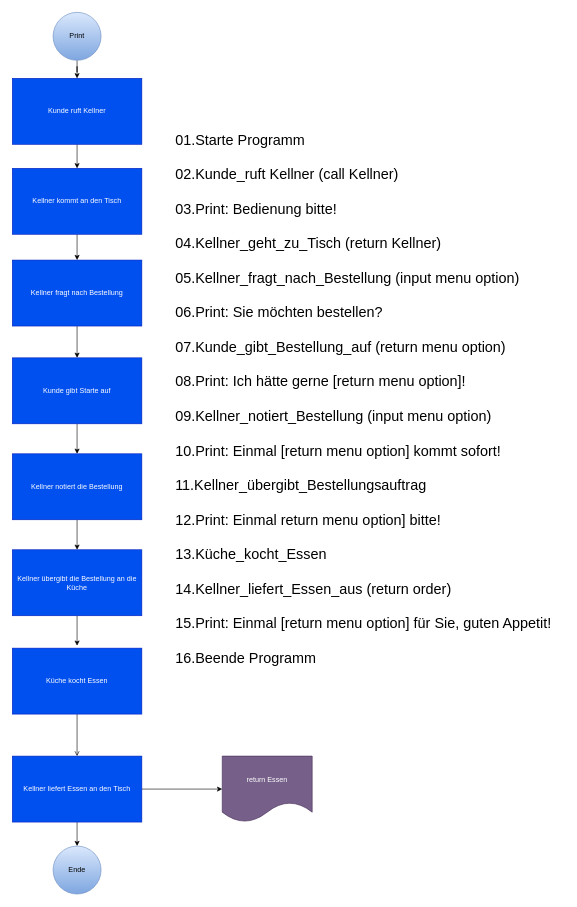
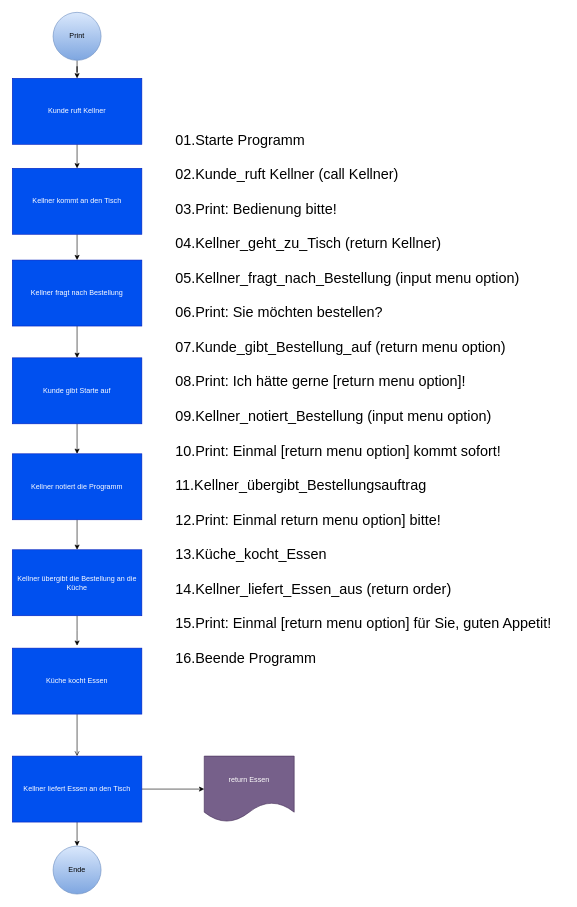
  <mxCell id="0" />
  <mxCell id="1" parent="0" />
  <mxCell id="2" style="edgeStyle=orthogonalEdgeStyle;rounded=0;orthogonalLoop=1;jettySize=auto;html=1;entryX=0.5;entryY=0;entryDx=0;entryDy=0;" parent="1" source="3" target="7" edge="1"><mxGeometry relative="1" as="geometry" /></mxCell>
  <mxCell id="3" value="Kunde ruft Kellner" style="rounded=0;whiteSpace=wrap;html=1;fillColor=#0050ef;fontColor=#ffffff;strokeColor=#001DBC;" parent="1" vertex="1"><mxGeometry x="20" y="130" width="216" height="110" as="geometry" /></mxCell>
  <mxCell id="4" style="edgeStyle=orthogonalEdgeStyle;rounded=0;orthogonalLoop=1;jettySize=auto;html=1;entryX=0.5;entryY=0;entryDx=0;entryDy=0;" parent="1" source="5" target="3" edge="1"><mxGeometry relative="1" as="geometry" /></mxCell>
  <mxCell id="5" value="Print" style="ellipse;whiteSpace=wrap;html=1;aspect=fixed;fillColor=#dae8fc;gradientColor=#7ea6e0;strokeColor=#6c8ebf;" parent="1" vertex="1"><mxGeometry x="88" y="20" width="80" height="80" as="geometry" /></mxCell>
  <mxCell id="6" style="edgeStyle=orthogonalEdgeStyle;rounded=0;orthogonalLoop=1;jettySize=auto;html=1;entryX=0.5;entryY=0;entryDx=0;entryDy=0;" parent="1" source="7" target="21" edge="1"><mxGeometry relative="1" as="geometry" /></mxCell>
  <mxCell id="7" value="Kellner kommt an den Tisch" style="rounded=0;whiteSpace=wrap;html=1;fillColor=#0050ef;fontColor=#ffffff;strokeColor=#001DBC;" parent="1" vertex="1"><mxGeometry x="20" y="280" width="216" height="110" as="geometry" /></mxCell>
  <mxCell id="8" style="edgeStyle=orthogonalEdgeStyle;rounded=0;orthogonalLoop=1;jettySize=auto;html=1;entryX=0.5;entryY=0;entryDx=0;entryDy=0;" parent="1" source="9" target="11" edge="1"><mxGeometry relative="1" as="geometry" /></mxCell>
  <mxCell id="9" value="Kunde gibt Starte auf" style="rounded=0;whiteSpace=wrap;html=1;fillColor=#0050ef;fontColor=#ffffff;strokeColor=#001DBC;" parent="1" vertex="1"><mxGeometry x="20" y="596" width="216" height="110" as="geometry" /></mxCell>
  <mxCell id="10" style="edgeStyle=orthogonalEdgeStyle;rounded=0;orthogonalLoop=1;jettySize=auto;html=1;" parent="1" source="11" target="13" edge="1"><mxGeometry relative="1" as="geometry" /></mxCell>
- <mxCell id="11" value="Kellner notiert die Bestellung" style="rounded=0;whiteSpace=wrap;html=1;fillColor=#0050ef;fontColor=#ffffff;strokeColor=#001DBC;" parent="1" vertex="1"><mxGeometry x="20" y="756" width="216" height="110" as="geometry" /></mxCell>
+ <mxCell id="11" value="Kellner notiert die Programm" style="rounded=0;whiteSpace=wrap;html=1;fillColor=#0050ef;fontColor=#ffffff;strokeColor=#001DBC;" parent="1" vertex="1"><mxGeometry x="20" y="756" width="216" height="110" as="geometry" /></mxCell>
  <mxCell id="12" style="edgeStyle=orthogonalEdgeStyle;rounded=0;orthogonalLoop=1;jettySize=auto;html=1;entryX=0.5;entryY=0;entryDx=0;entryDy=0;" parent="1" source="13" edge="1"><mxGeometry relative="1" as="geometry"><mxPoint x="128" y="1076" as="targetPoint" /></mxGeometry></mxCell>
  <mxCell id="13" value="Kellner übergibt die Bestellung an die Küche" style="rounded=0;whiteSpace=wrap;html=1;fillColor=#0050ef;fontColor=#ffffff;strokeColor=#001DBC;" parent="1" vertex="1"><mxGeometry x="20" y="916" width="216" height="110" as="geometry" /></mxCell>
  <mxCell id="14" style="edgeStyle=orthogonalEdgeStyle;rounded=0;orthogonalLoop=1;jettySize=auto;html=1;entryX=0.5;entryY=0;entryDx=0;entryDy=0;" parent="1" source="16" target="17" edge="1"><mxGeometry relative="1" as="geometry" /></mxCell>
  <mxCell id="15" style="edgeStyle=orthogonalEdgeStyle;rounded=0;orthogonalLoop=1;jettySize=auto;html=1;entryX=0;entryY=0.5;entryDx=0;entryDy=0;" parent="1" source="16" target="18" edge="1"><mxGeometry relative="1" as="geometry" /></mxCell>
  <mxCell id="16" value="Kellner liefert Essen an den Tisch" style="rounded=0;whiteSpace=wrap;html=1;fillColor=#0050ef;fontColor=#ffffff;strokeColor=#001DBC;" parent="1" vertex="1"><mxGeometry x="20" y="1260" width="216" height="110" as="geometry" /></mxCell>
  <mxCell id="17" value="Ende" style="ellipse;whiteSpace=wrap;html=1;aspect=fixed;fillColor=#dae8fc;gradientColor=#7ea6e0;strokeColor=#6c8ebf;" parent="1" vertex="1"><mxGeometry x="88" y="1410" width="80" height="80" as="geometry" /></mxCell>
- <mxCell id="18" value="return Essen" style="shape=document;whiteSpace=wrap;html=1;boundedLbl=1;fillColor=#76608a;fontColor=#ffffff;strokeColor=#432D57;" parent="1" vertex="1"><mxGeometry x="370" y="1260" width="150" height="110" as="geometry" /></mxCell>
+ <mxCell id="18" value="return Essen" style="shape=document;whiteSpace=wrap;html=1;boundedLbl=1;fillColor=#76608a;fontColor=#ffffff;strokeColor=#432D57;" parent="1" vertex="1"><mxGeometry x="340" y="1260" width="150" height="110" as="geometry" /></mxCell>
  <mxCell id="19" value="&lt;div&gt;&lt;font style=&quot;font-size: 24px;&quot;&gt;01.Starte Programm&lt;/font&gt;&lt;/div&gt;&lt;div&gt;&lt;font style=&quot;font-size: 24px;&quot;&gt;&lt;br&gt;&lt;/font&gt;&lt;/div&gt;&lt;font style=&quot;font-size: 24px;&quot;&gt;02.Kunde_ruft Kellner (call Kellner)&lt;/font&gt;&lt;div&gt;&lt;span style=&quot;font-size: 24px;&quot;&gt;&lt;br&gt;&lt;/span&gt;&lt;/div&gt;&lt;div&gt;&lt;span style=&quot;font-size: 24px;&quot;&gt;03.Print: Bedienung bitte!&lt;br&gt;&lt;/span&gt;&lt;div style=&quot;&quot;&gt;&lt;font style=&quot;font-size: 24px;&quot;&gt;&lt;br&gt;&lt;/font&gt;&lt;/div&gt;&lt;div style=&quot;&quot;&gt;&lt;font style=&quot;font-size: 24px;&quot;&gt;04.Kellner_geht_zu_Tisch (return Kellner)&lt;/font&gt;&lt;/div&gt;&lt;div style=&quot;&quot;&gt;&lt;font style=&quot;font-size: 24px;&quot;&gt;&lt;br&gt;&lt;/font&gt;&lt;/div&gt;&lt;div style=&quot;&quot;&gt;&lt;font style=&quot;font-size: 24px;&quot;&gt;05.Kellner_fragt_nach_Bestellung (input menu option)&lt;/font&gt;&lt;/div&gt;&lt;div style=&quot;&quot;&gt;&lt;font style=&quot;font-size: 24px;&quot;&gt;&lt;br&gt;&lt;/font&gt;&lt;/div&gt;&lt;div style=&quot;&quot;&gt;&lt;font style=&quot;font-size: 24px;&quot;&gt;&lt;span style=&quot;background-color: transparent; color: light-dark(rgb(0, 0, 0), rgb(255, 255, 255));&quot;&gt;06.&lt;/span&gt;Print: Sie möchten bestellen?&lt;/font&gt;&lt;/div&gt;&lt;div style=&quot;&quot;&gt;&lt;font style=&quot;font-size: 24px;&quot;&gt;&lt;br&gt;&lt;/font&gt;&lt;/div&gt;&lt;div style=&quot;&quot;&gt;&lt;font style=&quot;font-size: 24px;&quot;&gt;&lt;span style=&quot;background-color: transparent; color: light-dark(rgb(0, 0, 0), rgb(255, 255, 255));&quot;&gt;07.&lt;/span&gt;Kunde_gibt_Bestellung_auf (return menu option)&lt;/font&gt;&lt;/div&gt;&lt;div style=&quot;&quot;&gt;&lt;font style=&quot;font-size: 24px;&quot;&gt;&lt;br&gt;&lt;/font&gt;&lt;/div&gt;&lt;div style=&quot;&quot;&gt;&lt;font style=&quot;font-size: 24px;&quot;&gt;&lt;span style=&quot;background-color: transparent; color: light-dark(rgb(0, 0, 0), rgb(255, 255, 255));&quot;&gt;08.&lt;/span&gt;Print: Ich hätte gerne [return menu option]!&lt;/font&gt;&lt;/div&gt;&lt;div style=&quot;&quot;&gt;&lt;span style=&quot;background-color: transparent; color: light-dark(rgb(0, 0, 0), rgb(255, 255, 255)); font-size: 24px;&quot;&gt;&lt;br&gt;&lt;/span&gt;&lt;/div&gt;&lt;div style=&quot;&quot;&gt;&lt;span style=&quot;font-size: 24px; background-color: transparent; color: light-dark(rgb(0, 0, 0), rgb(255, 255, 255));&quot;&gt;09.&lt;/span&gt;&lt;span style=&quot;background-color: transparent; color: light-dark(rgb(0, 0, 0), rgb(255, 255, 255)); font-size: 24px;&quot;&gt;Kellner_notiert_Bestellung (input&amp;nbsp;&lt;/span&gt;&lt;span style=&quot;font-size: 24px;&quot;&gt;menu option&lt;/span&gt;&lt;span style=&quot;background-color: transparent; color: light-dark(rgb(0, 0, 0), rgb(255, 255, 255)); font-size: 24px;&quot;&gt;)&lt;/span&gt;&lt;/div&gt;&lt;div style=&quot;&quot;&gt;&lt;span style=&quot;background-color: transparent; color: light-dark(rgb(0, 0, 0), rgb(255, 255, 255)); font-size: 24px;&quot;&gt;&lt;br&gt;&lt;/span&gt;&lt;/div&gt;&lt;div style=&quot;&quot;&gt;&lt;span style=&quot;font-size: 24px; background-color: transparent; color: light-dark(rgb(0, 0, 0), rgb(255, 255, 255));&quot;&gt;10.&lt;/span&gt;&lt;span style=&quot;background-color: transparent; color: light-dark(rgb(0, 0, 0), rgb(255, 255, 255)); font-size: 24px;&quot;&gt;Print: Einmal [return menu option] kommt sofort!&lt;/span&gt;&lt;/div&gt;&lt;div style=&quot;&quot;&gt;&lt;font style=&quot;font-size: 24px;&quot;&gt;&lt;br&gt;&lt;/font&gt;&lt;/div&gt;&lt;div style=&quot;&quot;&gt;&lt;font style=&quot;font-size: 24px;&quot;&gt;&lt;span style=&quot;background-color: transparent; color: light-dark(rgb(0, 0, 0), rgb(255, 255, 255));&quot;&gt;11.&lt;/span&gt;Kellner_übergibt_Bestellungsauftrag&lt;/font&gt;&lt;/div&gt;&lt;/div&gt;&lt;div style=&quot;&quot;&gt;&lt;font style=&quot;font-size: 24px;&quot;&gt;&lt;br&gt;&lt;/font&gt;&lt;/div&gt;&lt;div style=&quot;&quot;&gt;&lt;font style=&quot;font-size: 24px;&quot;&gt;&lt;span style=&quot;background-color: transparent; color: light-dark(rgb(0, 0, 0), rgb(255, 255, 255));&quot;&gt;12.&lt;/span&gt;Print: Einmal&amp;nbsp;&lt;/font&gt;&lt;span style=&quot;font-size: 24px; background-color: transparent; color: light-dark(rgb(0, 0, 0), rgb(255, 255, 255));&quot;&gt;return menu option] bitte!&lt;/span&gt;&lt;/div&gt;&lt;div style=&quot;&quot;&gt;&lt;font style=&quot;font-size: 24px;&quot;&gt;&lt;br&gt;&lt;/font&gt;&lt;/div&gt;&lt;div style=&quot;&quot;&gt;&lt;font style=&quot;font-size: 24px;&quot;&gt;&lt;span style=&quot;background-color: transparent; color: light-dark(rgb(0, 0, 0), rgb(255, 255, 255));&quot;&gt;13.&lt;/span&gt;Küche_kocht_Essen&lt;/font&gt;&lt;/div&gt;&lt;div style=&quot;&quot;&gt;&lt;font style=&quot;font-size: 24px;&quot;&gt;&lt;br&gt;&lt;/font&gt;&lt;/div&gt;&lt;div style=&quot;&quot;&gt;&lt;font style=&quot;font-size: 24px;&quot;&gt;&lt;span style=&quot;background-color: transparent; color: light-dark(rgb(0, 0, 0), rgb(255, 255, 255));&quot;&gt;14.&lt;/span&gt;Kellner_liefert_Essen_aus (return order)&lt;/font&gt;&lt;/div&gt;&lt;div style=&quot;&quot;&gt;&lt;font style=&quot;font-size: 24px;&quot;&gt;&lt;br&gt;&lt;/font&gt;&lt;/div&gt;&lt;div style=&quot;&quot;&gt;&lt;font style=&quot;font-size: 24px;&quot;&gt;&lt;span style=&quot;background-color: transparent; color: light-dark(rgb(0, 0, 0), rgb(255, 255, 255));&quot;&gt;15.&lt;/span&gt;Print: Einmal&amp;nbsp;&lt;/font&gt;&lt;span style=&quot;font-size: 24px; background-color: transparent; color: light-dark(rgb(0, 0, 0), rgb(255, 255, 255));&quot;&gt;[return menu option] für Sie, guten Appetit!&lt;/span&gt;&lt;/div&gt;&lt;div style=&quot;&quot;&gt;&lt;font style=&quot;font-size: 24px;&quot;&gt;&lt;br&gt;&lt;/font&gt;&lt;/div&gt;&lt;div style=&quot;&quot;&gt;&lt;font style=&quot;font-size: 24px;&quot;&gt;&lt;span style=&quot;background-color: transparent; color: light-dark(rgb(0, 0, 0), rgb(255, 255, 255));&quot;&gt;16.&lt;/span&gt;Beende Programm&lt;/font&gt;&lt;/div&gt;" style="text;html=1;align=left;verticalAlign=middle;resizable=0;points=[];autosize=1;strokeColor=none;fillColor=none;" parent="1" vertex="1"><mxGeometry x="290" y="210" width="650" height="910" as="geometry" /></mxCell>
  <mxCell id="20" style="edgeStyle=orthogonalEdgeStyle;rounded=0;orthogonalLoop=1;jettySize=auto;html=1;" parent="1" source="21" target="9" edge="1"><mxGeometry relative="1" as="geometry"><mxPoint x="128" y="590" as="targetPoint" /></mxGeometry></mxCell>
  <mxCell id="21" value="Kellner fragt nach Bestellung" style="rounded=0;whiteSpace=wrap;html=1;fillColor=#0050ef;fontColor=#ffffff;strokeColor=#001DBC;" parent="1" vertex="1"><mxGeometry x="20" y="433" width="216" height="110" as="geometry" /></mxCell>
  <mxCell id="22" style="edgeStyle=orthogonalEdgeStyle;rounded=0;orthogonalLoop=1;jettySize=auto;html=1;entryX=0.5;entryY=0;entryDx=0;entryDy=0;endArrow=open;" parent="1" source="23" target="16" edge="1"><mxGeometry relative="1" as="geometry" /></mxCell>
  <mxCell id="23" value="Küche kocht Essen" style="rounded=0;whiteSpace=wrap;html=1;fillColor=#0050ef;fontColor=#ffffff;strokeColor=#001DBC;" parent="1" vertex="1"><mxGeometry x="20" y="1080" width="216" height="110" as="geometry" /></mxCell>
